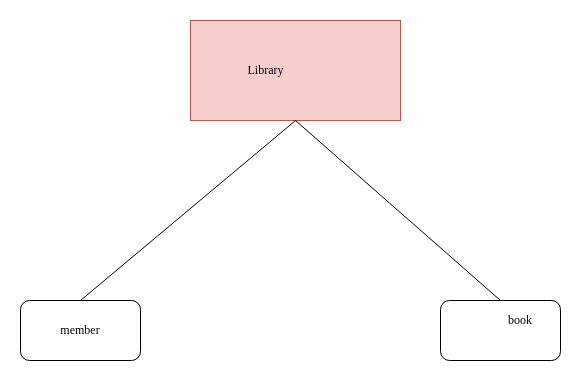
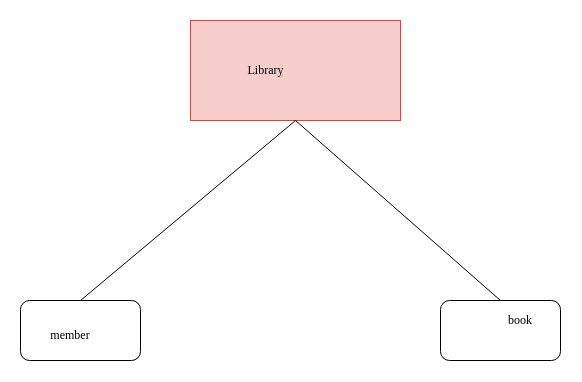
  <mxCell id="0" />
  <mxCell id="1" parent="0" />
  <mxCell id="2" value="" style="rounded=0;html=1;fillColor=#f8cecc;strokeColor=#b85450;align=center;whiteSpace=wrap;fontFamily=Verdana;" parent="1" vertex="1"><mxGeometry x="190" y="20" width="210" height="100" as="geometry" /></mxCell>
  <mxCell id="3" value="" style="endArrow=none;html=1;exitX=0.5;exitY=1;exitDx=0;exitDy=0;" parent="1" source="2" target="4" edge="1"><mxGeometry width="50" height="50" relative="1" as="geometry"><mxPoint x="120" y="270" as="sourcePoint" /><mxPoint x="274" y="120" as="targetPoint" /><Array as="points"><mxPoint x="80" y="300" /></Array></mxGeometry></mxCell>
  <mxCell id="4" value="" style="rounded=1;whiteSpace=wrap;html=1;" parent="1" vertex="1"><mxGeometry x="20" y="300" width="120" height="60" as="geometry" /></mxCell>
  <mxCell id="5" value="" style="rounded=1;whiteSpace=wrap;html=1;align=center;" parent="1" vertex="1"><mxGeometry x="440" y="300" width="120" height="60" as="geometry" /></mxCell>
  <mxCell id="6" value="" style="endArrow=none;html=1;entryX=0.5;entryY=0;entryDx=0;entryDy=0;exitX=0.5;exitY=1;exitDx=0;exitDy=0;" parent="1" source="2" target="5" edge="1"><mxGeometry width="50" height="50" relative="1" as="geometry"><mxPoint x="250" y="270" as="sourcePoint" /><mxPoint x="300" y="220" as="targetPoint" /></mxGeometry></mxCell>
  <mxCell id="7" value="Library" style="text;html=1;strokeColor=none;fillColor=none;align=center;verticalAlign=middle;whiteSpace=wrap;rounded=0;fontFamily=Verdana;" parent="1" vertex="1"><mxGeometry x="217.5" y="40" width="95" height="60" as="geometry" /></mxCell>
- <mxCell id="8" value="member" style="text;html=1;strokeColor=none;fillColor=none;align=center;verticalAlign=middle;whiteSpace=wrap;rounded=0;fontFamily=Verdana;" parent="1" vertex="1"><mxGeometry x="60" y="320" width="40" height="20" as="geometry" /></mxCell>
+ <mxCell id="8" value="member" style="text;html=1;strokeColor=none;fillColor=none;align=center;verticalAlign=middle;whiteSpace=wrap;rounded=0;fontFamily=Verdana;" parent="1" vertex="1"><mxGeometry x="50" y="325" width="40" height="20" as="geometry" /></mxCell>
  <mxCell id="9" value="book" style="text;html=1;strokeColor=none;fillColor=none;align=center;verticalAlign=middle;whiteSpace=wrap;rounded=0;fontFamily=Verdana;" parent="1" vertex="1"><mxGeometry x="500" y="310" width="40" height="20" as="geometry" /></mxCell>
